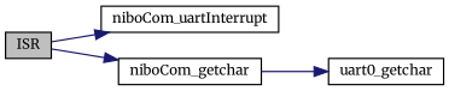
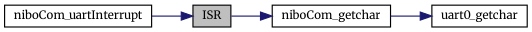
  digraph {
    fontname=Merriweather
    rankdir=LR
    node [color=black fillcolor=white fontname=Merriweather fontsize=10 shape=record style=filled]
    edge [color=midnightblue fontname=Merriweather fontsize=10 labelfontname=FreeSans labelfontsize=10 style=solid]
    n1 [fillcolor=grey75 fontcolor=black height=0.2 label=ISR width=0.4]
    n2 [height=0.2 label=niboCom_uartInterrupt width=0.4]
    n3 [height=0.2 label=niboCom_getchar width=0.4]
    n4 [height=0.2 label=uart0_getchar width=0.4]
-   n1 -> n2
+   n2 -> n1
    n1 -> n3
    n3 -> n4
  }
